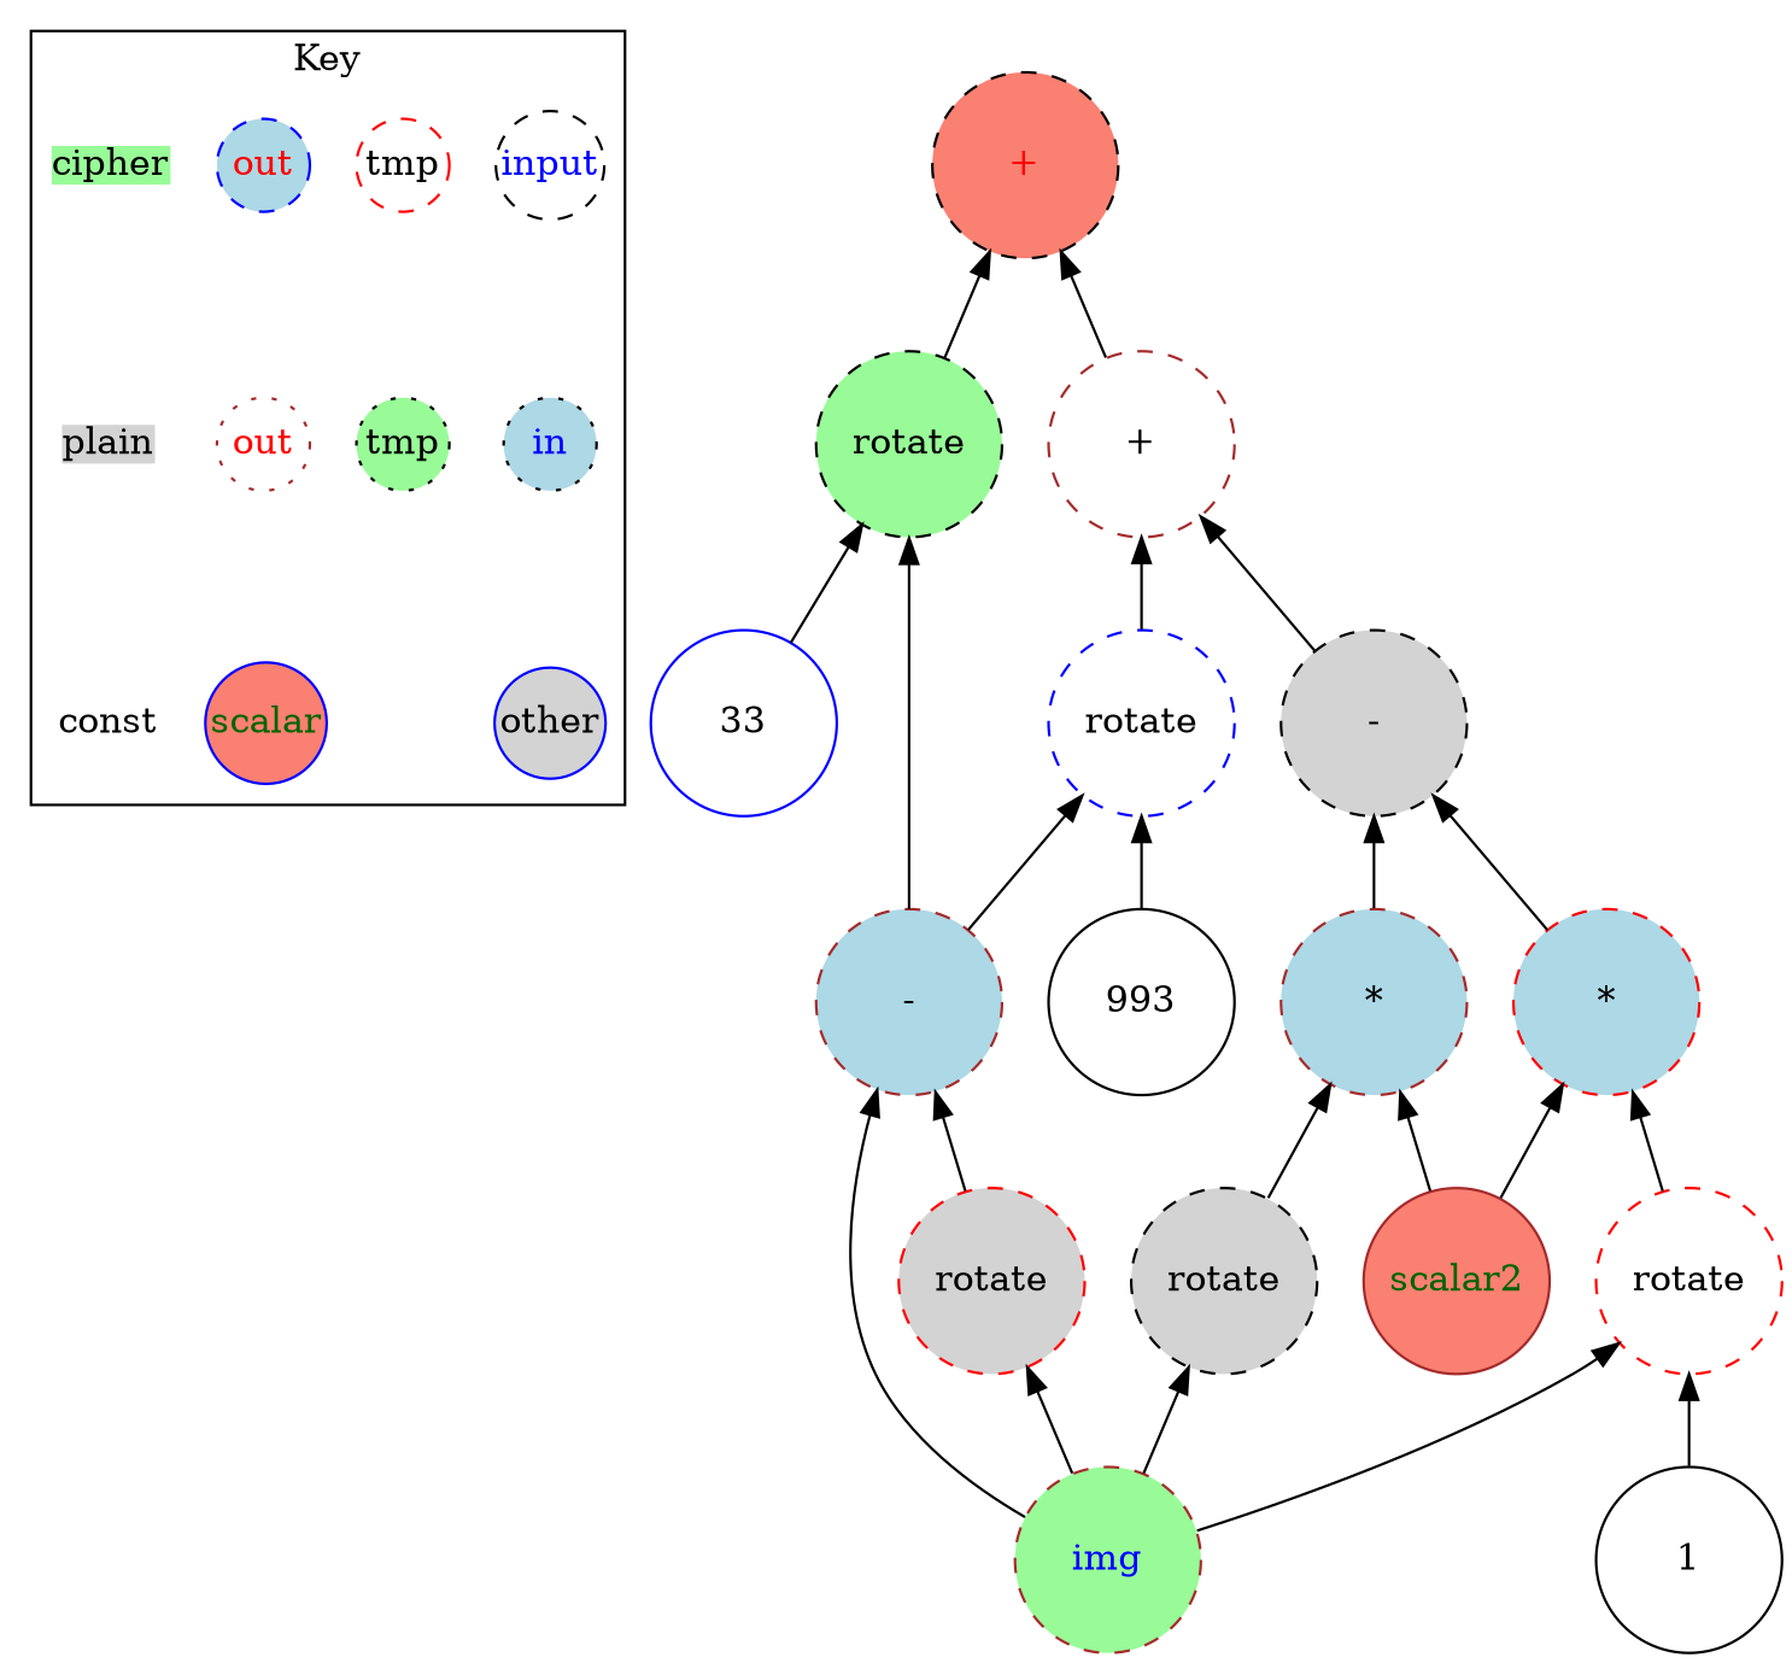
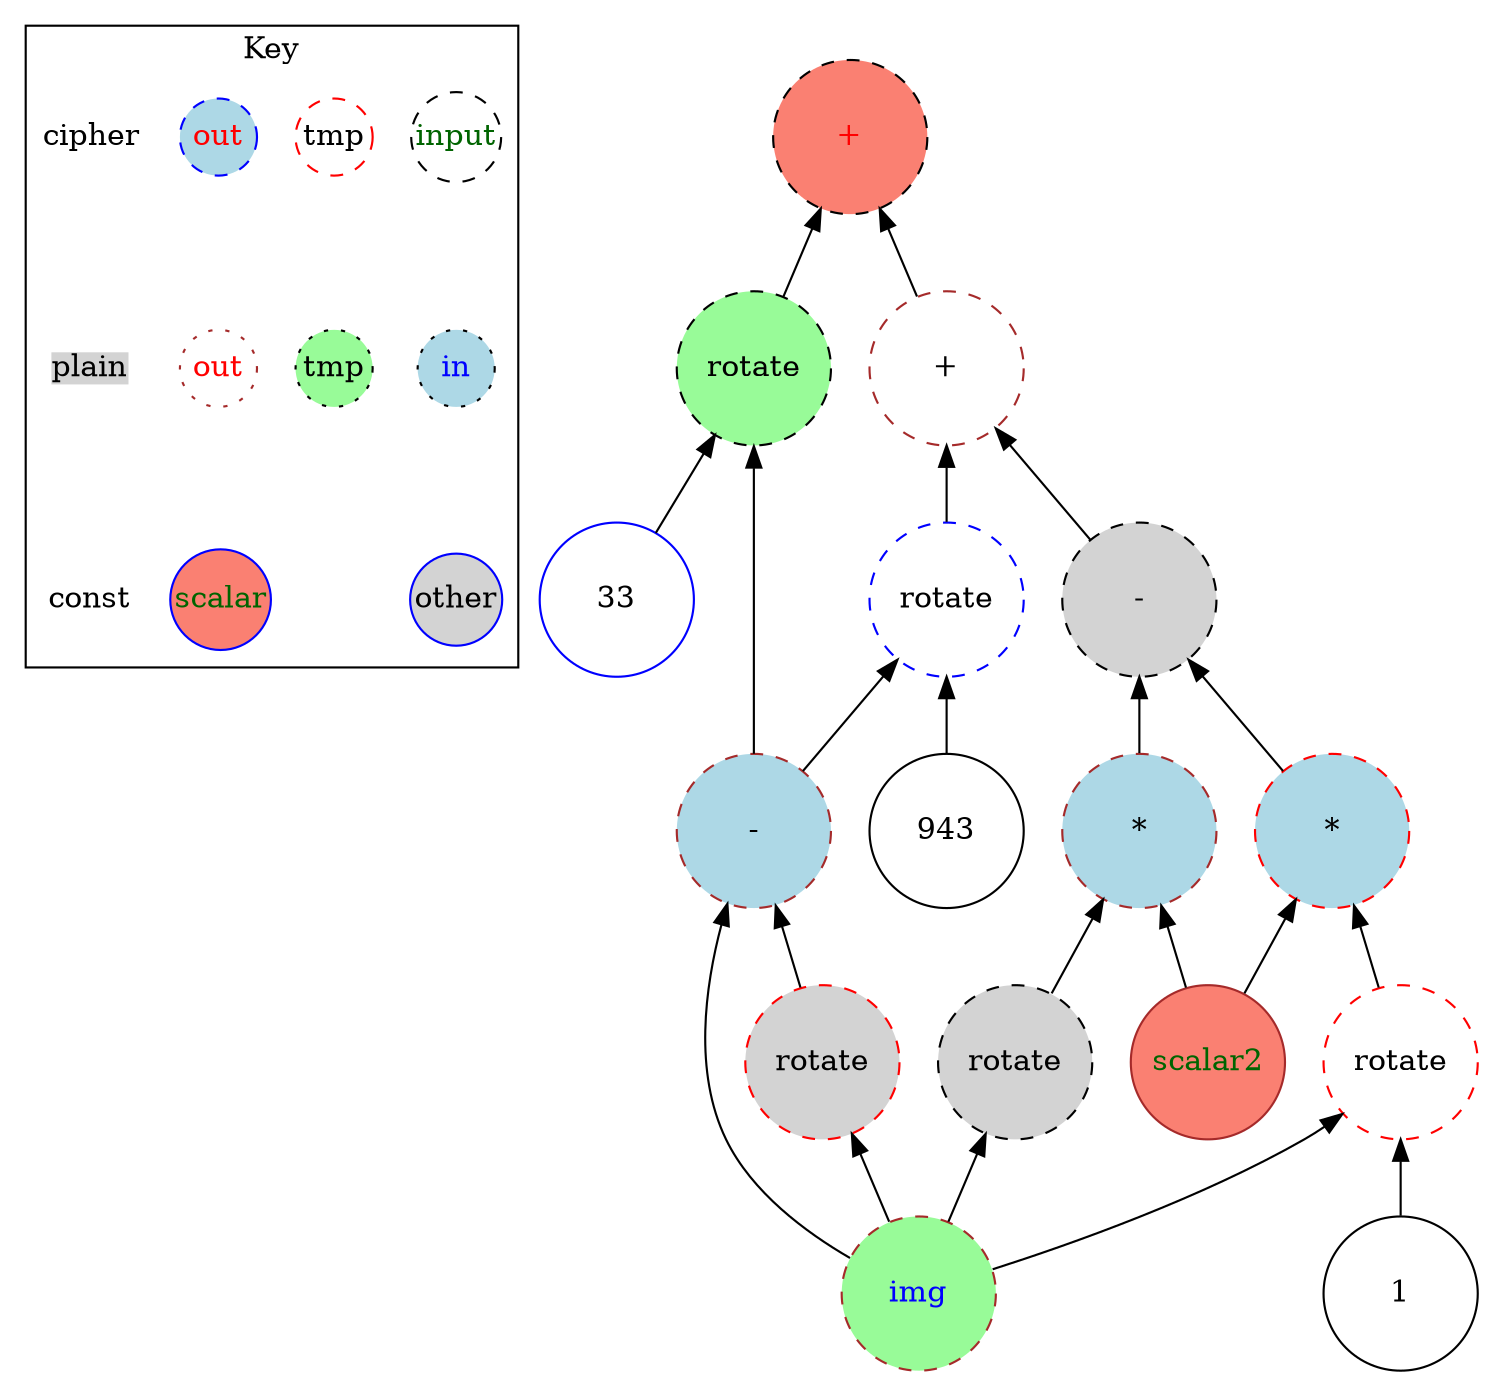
  digraph {
    node [color=black fillcolor=white margin=0 shape=circle style="dashed,filled"]
    edge [dir=back]
-   n1 [fontcolor=blue label=input width=0.5]
+   n1 [fontcolor=darkgreen label=input width=0.5]
    n2 [fillcolor=lightblue fontcolor=blue icolor=blue label=in style="dotted,filled" width=0.5]
    n3 [color=red fontcolor=black label=tmp width=0.5]
    n4 [fillcolor=palegreen fontcolor=black label=tmp style="dotted,filled" width=0.5]
    n5 [color=blue fillcolor=lightblue fontcolor=red label=out width=0.5]
    n6 [color=brown fontcolor=red label=out style="dotted,filled" width=0.5]
-   cipher [color=blue fillcolor=palegreen shape=plain style=filled width=0.5]
+   cipher [color=blue shape=plain style=filled width=0.5]
    plain [fillcolor=lightgrey shape=plain style=filled width=0.5]
    other [color=blue fillcolor=lightgrey fontcolor=black style="solid,filled" width=0.5]
    scalar [color=blue fillcolor=salmon fontcolor=darkgreen style="solid,filled" width=0.5]
    const [color=red shape=plain style=filled width=0.5]
    n12 [color=blue label=33 style="solid,filled" width=1]
    n13 [color=brown fillcolor=palegreen fontcolor=blue label=img width=1]
    n14 [color=red fillcolor=lightgrey label=rotate width=1]
    n15 [color=brown fillcolor=lightblue label="-" width=1]
    n16 [fillcolor=palegreen label=rotate width=1]
    n17 [label=1 style="solid,filled" width=1]
    n18 [color=red label=rotate width=1]
    n19 [color=brown fillcolor=salmon fontcolor=darkgreen label=scalar2 style="solid,filled" width=1]
    n20 [color=red fillcolor=lightblue label="*" width=1]
    n21 [fillcolor=lightgrey label=rotate width=1]
    n22 [color=brown fillcolor=lightblue label="*" width=1]
    n23 [fillcolor=lightgrey label="-" width=1]
-   n24 [label=993 style="solid,filled" width=1]
+   n24 [label=943 style="solid,filled" width=1]
    n25 [color=blue label=rotate width=1]
    n26 [color=brown label="+" width=1]
    n27 [fillcolor=salmon fontcolor=red label="+" width=1]
    subgraph cluster_1 {
      label=Key
      n1
      n2
      n3
      n4
      n5
      n6
      cipher
      plain
      other
      scalar
      const
    }
    n1 -> n2 [dir=forward style=invis]
    n2 -> other [dir=forward style=invis]
    n3 -> n4 [dir=forward style=invis]
    n5 -> n6 [dir=forward style=invis]
    n6 -> scalar [dir=forward style=invis]
    cipher -> plain [dir=forward style=invis]
    plain -> const [dir=forward style=invis]
    n14 -> n13
    n15 -> n13
    n15 -> n14
    n16 -> n12
    n16 -> n15
    n18 -> n13
    n18 -> n17
    n20 -> n18
    n20 -> n19
    n21 -> n13
    n22 -> n19
    n22 -> n21
    n23 -> n20
    n23 -> n22
    n25 -> n15
    n25 -> n24
    n26 -> n23
    n26 -> n25
    n27 -> n16
    n27 -> n26
  }
